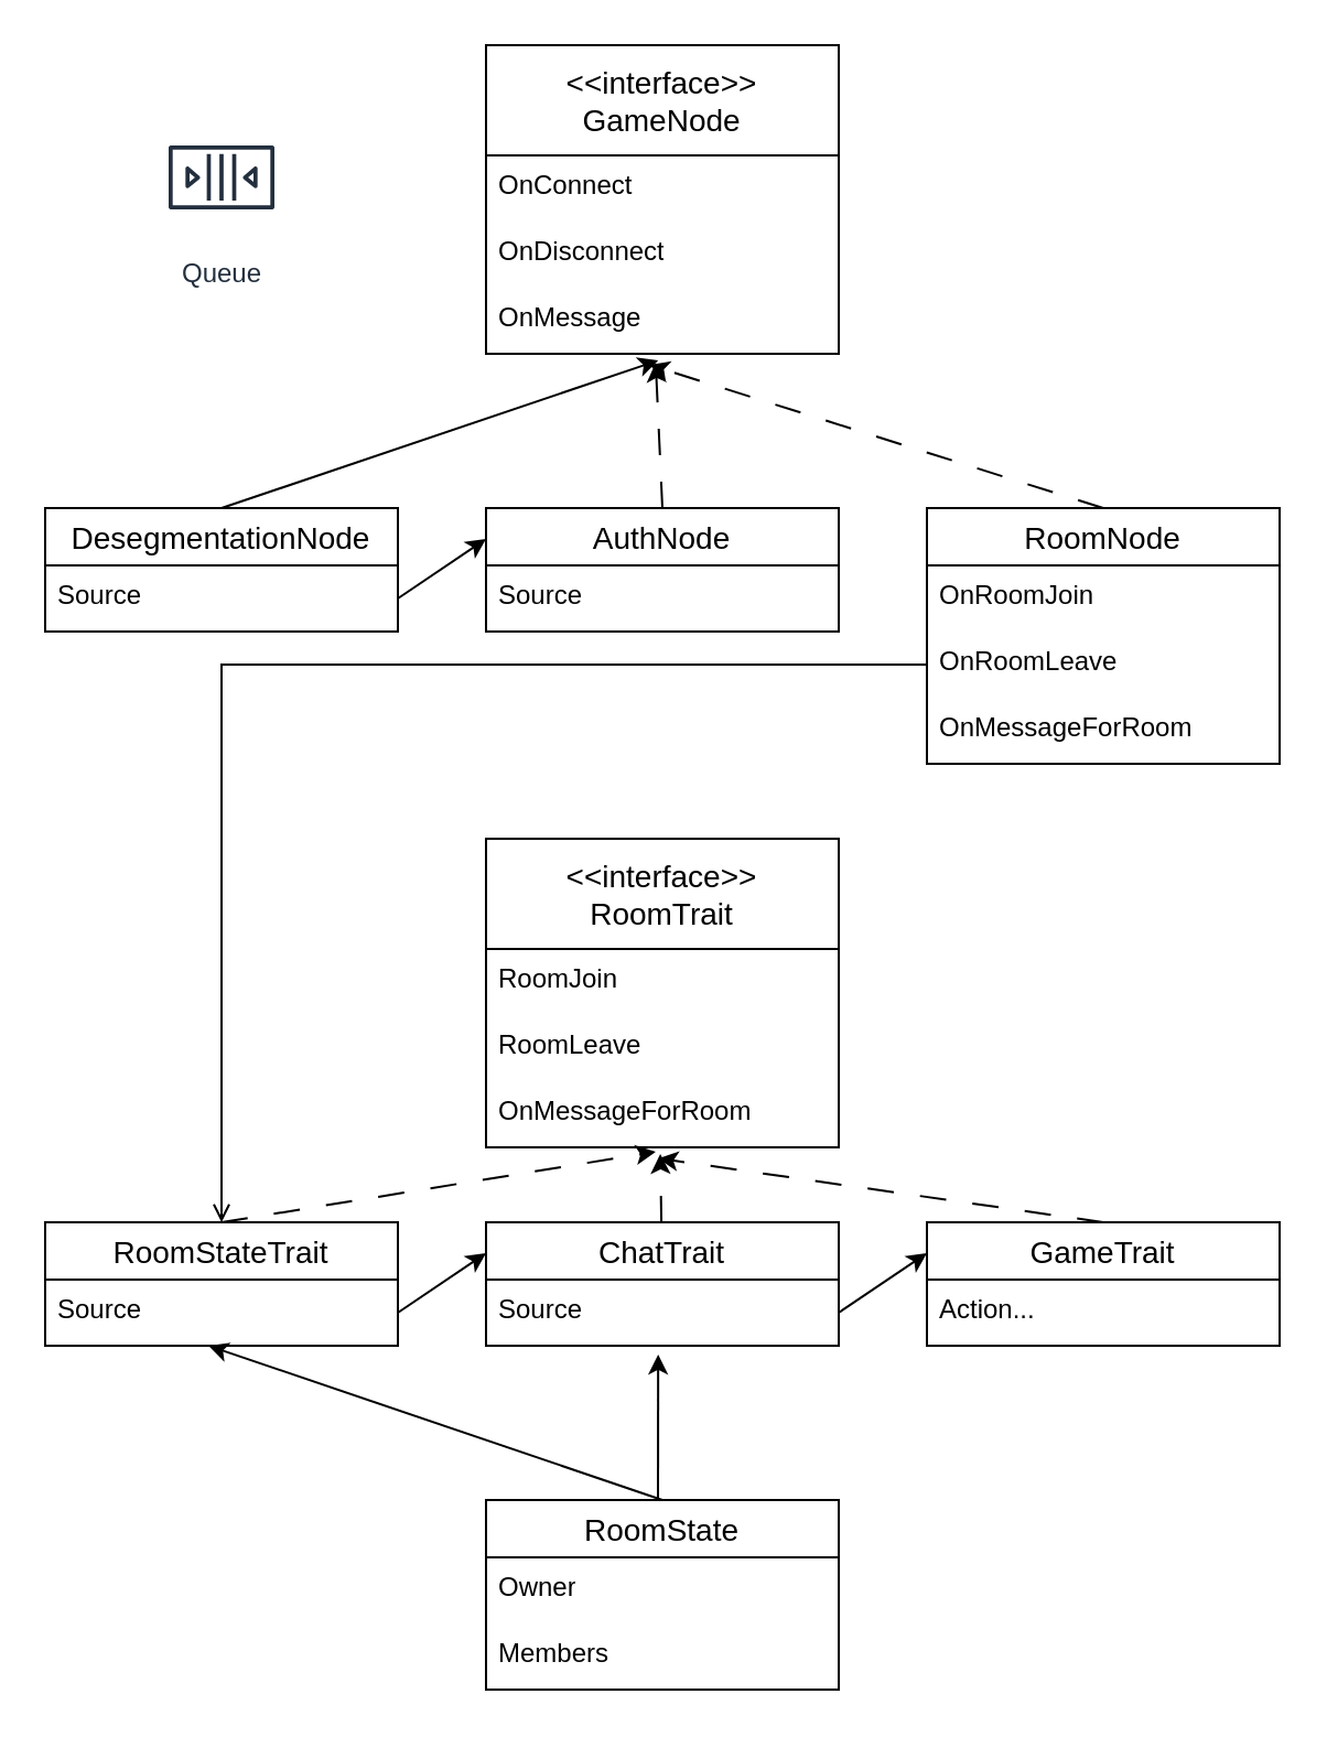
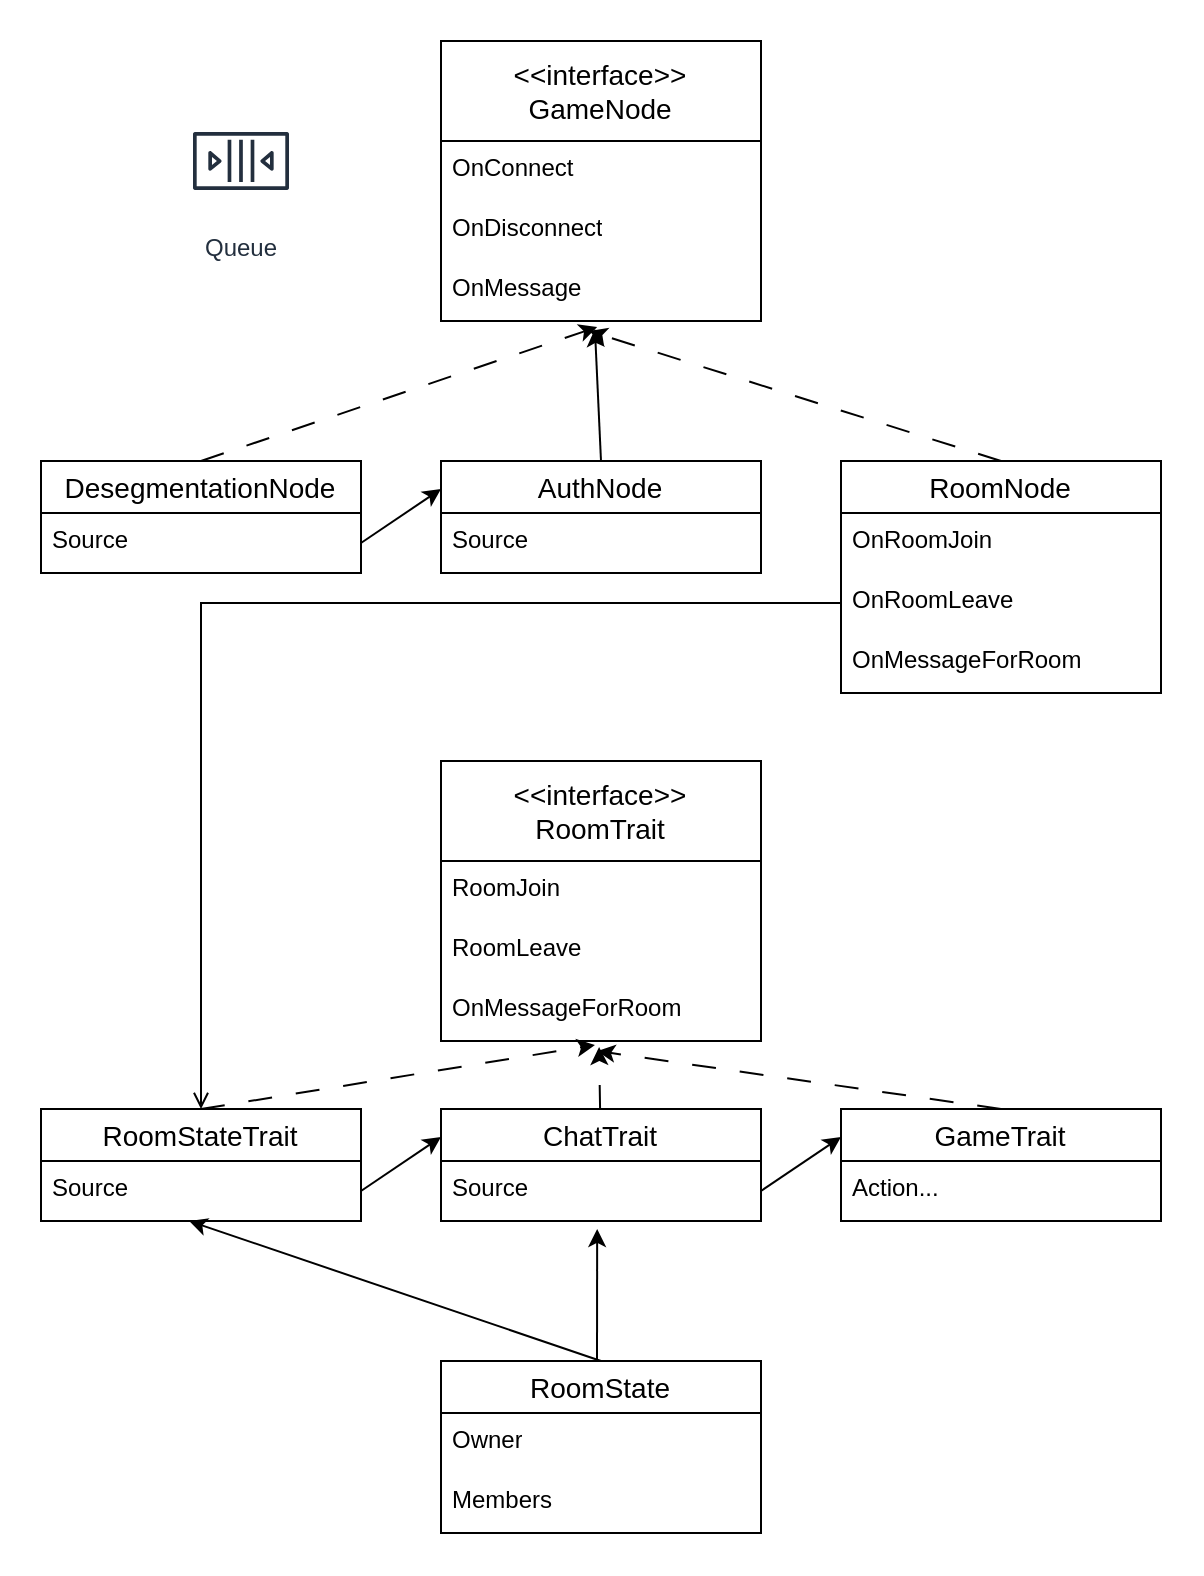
  <mxCell id="0" />
  <mxCell id="1" parent="0" />
- <mxCell id="2" value="Queue" style="sketch=0;outlineConnect=0;fontColor=#232F3E;gradientColor=none;strokeColor=#232F3E;fillColor=#ffffff;dashed=0;verticalLabelPosition=bottom;verticalAlign=top;align=center;html=1;fontSize=12;fontStyle=0;aspect=fixed;shape=mxgraph.aws4.resourceIcon;resIcon=mxgraph.aws4.queue;" vertex="1" parent="1"><mxGeometry x="70" y="50" width="60" height="60" as="geometry" /></mxCell>
+ <mxCell id="2" value="Queue" style="sketch=0;outlineConnect=0;fontColor=#232F3E;gradientColor=none;strokeColor=#232F3E;fillColor=#ffffff;dashed=0;verticalLabelPosition=bottom;verticalAlign=top;align=center;html=1;fontSize=12;fontStyle=0;aspect=fixed;shape=mxgraph.aws4.resourceIcon;resIcon=mxgraph.aws4.queue;" vertex="1" parent="1"><mxGeometry x="90" y="50" width="60" height="60" as="geometry" /></mxCell>
  <mxCell id="3" value="&lt;&lt;interface&gt;&gt;&#10;GameNode" style="swimlane;fontStyle=0;childLayout=stackLayout;horizontal=1;startSize=50;horizontalStack=0;resizeParent=1;resizeParentMax=0;resizeLast=0;collapsible=1;marginBottom=0;align=center;fontSize=14;" vertex="1" parent="1"><mxGeometry x="220" y="20" width="160" height="140" as="geometry" /></mxCell>
  <mxCell id="4" value="OnConnect" style="text;strokeColor=none;fillColor=none;spacingLeft=4;spacingRight=4;overflow=hidden;rotatable=0;points=[[0,0.5],[1,0.5]];portConstraint=eastwest;fontSize=12;whiteSpace=wrap;html=1;" vertex="1" parent="3"><mxGeometry y="50" width="160" height="30" as="geometry" /></mxCell>
  <mxCell id="5" value="OnDisconnect" style="text;strokeColor=none;fillColor=none;spacingLeft=4;spacingRight=4;overflow=hidden;rotatable=0;points=[[0,0.5],[1,0.5]];portConstraint=eastwest;fontSize=12;whiteSpace=wrap;html=1;" vertex="1" parent="3"><mxGeometry y="80" width="160" height="30" as="geometry" /></mxCell>
  <mxCell id="6" value="OnMessage" style="text;strokeColor=none;fillColor=none;spacingLeft=4;spacingRight=4;overflow=hidden;rotatable=0;points=[[0,0.5],[1,0.5]];portConstraint=eastwest;fontSize=12;whiteSpace=wrap;html=1;" vertex="1" parent="3"><mxGeometry y="110" width="160" height="30" as="geometry" /></mxCell>
  <mxCell id="7" value="DesegmentationNode" style="swimlane;fontStyle=0;childLayout=stackLayout;horizontal=1;startSize=26;horizontalStack=0;resizeParent=1;resizeParentMax=0;resizeLast=0;collapsible=1;marginBottom=0;align=center;fontSize=14;" vertex="1" parent="1"><mxGeometry x="20" y="230" width="160" height="56" as="geometry" /></mxCell>
  <mxCell id="8" value="Source" style="text;strokeColor=none;fillColor=none;spacingLeft=4;spacingRight=4;overflow=hidden;rotatable=0;points=[[0,0.5],[1,0.5]];portConstraint=eastwest;fontSize=12;whiteSpace=wrap;html=1;" vertex="1" parent="7"><mxGeometry y="26" width="160" height="30" as="geometry" /></mxCell>
- <mxCell id="9" value="" style="endArrow=classic;html=1;rounded=0;dashed=0;dashPattern=12 12;exitX=0.5;exitY=0;exitDx=0;exitDy=0;entryX=0.488;entryY=1.1;entryDx=0;entryDy=0;entryPerimeter=0;" edge="1" parent="1" source="7" target="6"><mxGeometry width="50" height="50" relative="1" as="geometry"><mxPoint x="610" y="530" as="sourcePoint" /><mxPoint x="660" y="480" as="targetPoint" /></mxGeometry></mxCell>
+ <mxCell id="9" value="" style="endArrow=classic;html=1;rounded=0;dashed=1;dashPattern=12 12;exitX=0.5;exitY=0;exitDx=0;exitDy=0;entryX=0.488;entryY=1.1;entryDx=0;entryDy=0;entryPerimeter=0;" edge="1" parent="1" source="7" target="6"><mxGeometry width="50" height="50" relative="1" as="geometry"><mxPoint x="610" y="530" as="sourcePoint" /><mxPoint x="660" y="480" as="targetPoint" /></mxGeometry></mxCell>
  <mxCell id="10" value="AuthNode" style="swimlane;fontStyle=0;childLayout=stackLayout;horizontal=1;startSize=26;horizontalStack=0;resizeParent=1;resizeParentMax=0;resizeLast=0;collapsible=1;marginBottom=0;align=center;fontSize=14;" vertex="1" parent="1"><mxGeometry x="220" y="230" width="160" height="56" as="geometry" /></mxCell>
  <mxCell id="11" value="Source" style="text;strokeColor=none;fillColor=none;spacingLeft=4;spacingRight=4;overflow=hidden;rotatable=0;points=[[0,0.5],[1,0.5]];portConstraint=eastwest;fontSize=12;whiteSpace=wrap;html=1;" vertex="1" parent="10"><mxGeometry y="26" width="160" height="30" as="geometry" /></mxCell>
- <mxCell id="12" value="" style="endArrow=classic;html=1;rounded=0;dashed=1;dashPattern=12 12;exitX=0.5;exitY=0;exitDx=0;exitDy=0;entryX=0.481;entryY=1.133;entryDx=0;entryDy=0;entryPerimeter=0;" edge="1" parent="1" source="10" target="6"><mxGeometry width="50" height="50" relative="1" as="geometry"><mxPoint x="110" y="240" as="sourcePoint" /><mxPoint x="300" y="170" as="targetPoint" /></mxGeometry></mxCell>
+ <mxCell id="12" value="" style="endArrow=classic;html=1;rounded=0;dashed=0;dashPattern=12 12;exitX=0.5;exitY=0;exitDx=0;exitDy=0;entryX=0.481;entryY=1.133;entryDx=0;entryDy=0;entryPerimeter=0;" edge="1" parent="1" source="10" target="6"><mxGeometry width="50" height="50" relative="1" as="geometry"><mxPoint x="110" y="240" as="sourcePoint" /><mxPoint x="300" y="170" as="targetPoint" /></mxGeometry></mxCell>
  <mxCell id="13" value="" style="endArrow=classic;html=1;rounded=0;entryX=0;entryY=0.25;entryDx=0;entryDy=0;exitX=1;exitY=0.5;exitDx=0;exitDy=0;" edge="1" parent="1" source="8" target="10"><mxGeometry width="50" height="50" relative="1" as="geometry"><mxPoint x="130" y="370" as="sourcePoint" /><mxPoint x="180" y="320" as="targetPoint" /></mxGeometry></mxCell>
  <mxCell id="14" value="RoomNode" style="swimlane;fontStyle=0;childLayout=stackLayout;horizontal=1;startSize=26;horizontalStack=0;resizeParent=1;resizeParentMax=0;resizeLast=0;collapsible=1;marginBottom=0;align=center;fontSize=14;" vertex="1" parent="1"><mxGeometry x="420" y="230" width="160" height="116" as="geometry"><mxRectangle x="500" y="490" width="110" height="30" as="alternateBounds" /></mxGeometry></mxCell>
  <mxCell id="15" value="OnRoomJoin" style="text;strokeColor=none;fillColor=none;spacingLeft=4;spacingRight=4;overflow=hidden;rotatable=0;points=[[0,0.5],[1,0.5]];portConstraint=eastwest;fontSize=12;whiteSpace=wrap;html=1;" vertex="1" parent="14"><mxGeometry y="26" width="160" height="30" as="geometry" /></mxCell>
  <mxCell id="16" value="OnRoomLeave" style="text;strokeColor=none;fillColor=none;spacingLeft=4;spacingRight=4;overflow=hidden;rotatable=0;points=[[0,0.5],[1,0.5]];portConstraint=eastwest;fontSize=12;whiteSpace=wrap;html=1;" vertex="1" parent="14"><mxGeometry y="56" width="160" height="30" as="geometry" /></mxCell>
  <mxCell id="17" value="OnMessageForRoom" style="text;strokeColor=none;fillColor=none;spacingLeft=4;spacingRight=4;overflow=hidden;rotatable=0;points=[[0,0.5],[1,0.5]];portConstraint=eastwest;fontSize=12;whiteSpace=wrap;html=1;" vertex="1" parent="14"><mxGeometry y="86" width="160" height="30" as="geometry" /></mxCell>
  <mxCell id="18" value="" style="endArrow=classic;html=1;rounded=0;dashed=1;dashPattern=12 12;exitX=0.5;exitY=0;exitDx=0;exitDy=0;entryX=0.463;entryY=1.167;entryDx=0;entryDy=0;entryPerimeter=0;" edge="1" parent="1" source="14" target="6"><mxGeometry width="50" height="50" relative="1" as="geometry"><mxPoint x="310" y="240" as="sourcePoint" /><mxPoint x="307" y="174" as="targetPoint" /></mxGeometry></mxCell>
  <mxCell id="19" value="&lt;&lt;interface&gt;&gt;&#10;RoomTrait" style="swimlane;fontStyle=0;childLayout=stackLayout;horizontal=1;startSize=50;horizontalStack=0;resizeParent=1;resizeParentMax=0;resizeLast=0;collapsible=1;marginBottom=0;align=center;fontSize=14;" vertex="1" parent="1"><mxGeometry x="220" y="380" width="160" height="140" as="geometry" /></mxCell>
  <mxCell id="20" value="RoomJoin" style="text;strokeColor=none;fillColor=none;spacingLeft=4;spacingRight=4;overflow=hidden;rotatable=0;points=[[0,0.5],[1,0.5]];portConstraint=eastwest;fontSize=12;whiteSpace=wrap;html=1;" vertex="1" parent="19"><mxGeometry y="50" width="160" height="30" as="geometry" /></mxCell>
  <mxCell id="21" value="RoomLeave" style="text;strokeColor=none;fillColor=none;spacingLeft=4;spacingRight=4;overflow=hidden;rotatable=0;points=[[0,0.5],[1,0.5]];portConstraint=eastwest;fontSize=12;whiteSpace=wrap;html=1;" vertex="1" parent="19"><mxGeometry y="80" width="160" height="30" as="geometry" /></mxCell>
  <mxCell id="22" value="OnMessageForRoom" style="text;strokeColor=none;fillColor=none;spacingLeft=4;spacingRight=4;overflow=hidden;rotatable=0;points=[[0,0.5],[1,0.5]];portConstraint=eastwest;fontSize=12;whiteSpace=wrap;html=1;" vertex="1" parent="19"><mxGeometry y="110" width="160" height="30" as="geometry" /></mxCell>
  <mxCell id="23" value="" style="endArrow=classic;html=1;rounded=0;dashed=1;dashPattern=12 12;entryX=0.494;entryY=1.1;entryDx=0;entryDy=0;entryPerimeter=0;" edge="1" parent="1" source="24" target="22"><mxGeometry width="50" height="50" relative="1" as="geometry"><mxPoint x="182" y="651" as="sourcePoint" /><mxPoint x="380" y="584" as="targetPoint" /></mxGeometry></mxCell>
  <mxCell id="24" value="ChatTrait" style="swimlane;fontStyle=0;childLayout=stackLayout;horizontal=1;startSize=26;horizontalStack=0;resizeParent=1;resizeParentMax=0;resizeLast=0;collapsible=1;marginBottom=0;align=center;fontSize=14;" vertex="1" parent="1"><mxGeometry x="220" y="554" width="160" height="56" as="geometry" /></mxCell>
  <mxCell id="25" value="Source" style="text;strokeColor=none;fillColor=none;spacingLeft=4;spacingRight=4;overflow=hidden;rotatable=0;points=[[0,0.5],[1,0.5]];portConstraint=eastwest;fontSize=12;whiteSpace=wrap;html=1;" vertex="1" parent="24"><mxGeometry y="26" width="160" height="30" as="geometry" /></mxCell>
  <mxCell id="26" value="GameTrait" style="swimlane;fontStyle=0;childLayout=stackLayout;horizontal=1;startSize=26;horizontalStack=0;resizeParent=1;resizeParentMax=0;resizeLast=0;collapsible=1;marginBottom=0;align=center;fontSize=14;" vertex="1" parent="1"><mxGeometry x="420" y="554" width="160" height="56" as="geometry" /></mxCell>
  <mxCell id="27" value="Action..." style="text;strokeColor=none;fillColor=none;spacingLeft=4;spacingRight=4;overflow=hidden;rotatable=0;points=[[0,0.5],[1,0.5]];portConstraint=eastwest;fontSize=12;whiteSpace=wrap;html=1;" vertex="1" parent="26"><mxGeometry y="26" width="160" height="30" as="geometry" /></mxCell>
  <mxCell id="28" value="" style="endArrow=classic;html=1;rounded=0;dashed=1;dashPattern=12 12;exitX=0.5;exitY=0;exitDx=0;exitDy=0;entryX=0.488;entryY=1.167;entryDx=0;entryDy=0;entryPerimeter=0;" edge="1" parent="1" source="26" target="22"><mxGeometry width="50" height="50" relative="1" as="geometry"><mxPoint x="310" y="564" as="sourcePoint" /><mxPoint x="300" y="524" as="targetPoint" /></mxGeometry></mxCell>
  <mxCell id="29" value="" style="endArrow=classic;html=1;rounded=0;entryX=0;entryY=0.25;entryDx=0;entryDy=0;exitX=1;exitY=0.5;exitDx=0;exitDy=0;" edge="1" parent="1" source="25" target="26"><mxGeometry width="50" height="50" relative="1" as="geometry"><mxPoint x="390" y="295" as="sourcePoint" /><mxPoint x="430" y="268" as="targetPoint" /></mxGeometry></mxCell>
  <mxCell id="30" value="RoomStateTrait" style="swimlane;fontStyle=0;childLayout=stackLayout;horizontal=1;startSize=26;horizontalStack=0;resizeParent=1;resizeParentMax=0;resizeLast=0;collapsible=1;marginBottom=0;align=center;fontSize=14;" vertex="1" parent="1"><mxGeometry x="20" y="554" width="160" height="56" as="geometry" /></mxCell>
  <mxCell id="31" value="Source" style="text;strokeColor=none;fillColor=none;spacingLeft=4;spacingRight=4;overflow=hidden;rotatable=0;points=[[0,0.5],[1,0.5]];portConstraint=eastwest;fontSize=12;whiteSpace=wrap;html=1;" vertex="1" parent="30"><mxGeometry y="26" width="160" height="30" as="geometry" /></mxCell>
  <mxCell id="32" value="" style="endArrow=classic;html=1;rounded=0;entryX=0;entryY=0.25;entryDx=0;entryDy=0;exitX=1;exitY=0.5;exitDx=0;exitDy=0;" edge="1" parent="1" source="31" target="24"><mxGeometry width="50" height="50" relative="1" as="geometry"><mxPoint x="390" y="605" as="sourcePoint" /><mxPoint x="430" y="578" as="targetPoint" /></mxGeometry></mxCell>
  <mxCell id="33" value="" style="endArrow=classic;html=1;rounded=0;dashed=1;dashPattern=12 12;entryX=0.481;entryY=1.067;entryDx=0;entryDy=0;entryPerimeter=0;exitX=0.5;exitY=0;exitDx=0;exitDy=0;" edge="1" parent="1" source="30" target="22"><mxGeometry width="50" height="50" relative="1" as="geometry"><mxPoint x="310" y="564" as="sourcePoint" /><mxPoint x="309" y="513" as="targetPoint" /></mxGeometry></mxCell>
  <mxCell id="34" style="edgeStyle=orthogonalEdgeStyle;rounded=0;orthogonalLoop=1;jettySize=auto;html=1;entryX=0.5;entryY=0;entryDx=0;entryDy=0;endArrow=open;" edge="1" parent="1" source="16" target="30"><mxGeometry relative="1" as="geometry" /></mxCell>
  <mxCell id="35" value="RoomState" style="swimlane;fontStyle=0;childLayout=stackLayout;horizontal=1;startSize=26;horizontalStack=0;resizeParent=1;resizeParentMax=0;resizeLast=0;collapsible=1;marginBottom=0;align=center;fontSize=14;" vertex="1" parent="1"><mxGeometry x="220" y="680" width="160" height="86" as="geometry" /></mxCell>
  <mxCell id="36" value="Owner" style="text;strokeColor=none;fillColor=none;spacingLeft=4;spacingRight=4;overflow=hidden;rotatable=0;points=[[0,0.5],[1,0.5]];portConstraint=eastwest;fontSize=12;whiteSpace=wrap;html=1;" vertex="1" parent="35"><mxGeometry y="26" width="160" height="30" as="geometry" /></mxCell>
  <mxCell id="37" value="Members" style="text;strokeColor=none;fillColor=none;spacingLeft=4;spacingRight=4;overflow=hidden;rotatable=0;points=[[0,0.5],[1,0.5]];portConstraint=eastwest;fontSize=12;whiteSpace=wrap;html=1;" vertex="1" parent="35"><mxGeometry y="56" width="160" height="30" as="geometry" /></mxCell>
  <mxCell id="38" value="" style="endArrow=classic;html=1;rounded=0;entryX=0.463;entryY=1;entryDx=0;entryDy=0;entryPerimeter=0;exitX=0.5;exitY=0;exitDx=0;exitDy=0;" edge="1" parent="1" source="35" target="31"><mxGeometry width="50" height="50" relative="1" as="geometry"><mxPoint x="310" y="390" as="sourcePoint" /><mxPoint x="360" y="340" as="targetPoint" /></mxGeometry></mxCell>
  <mxCell id="39" value="" style="endArrow=classic;html=1;rounded=0;entryX=0.488;entryY=1.133;entryDx=0;entryDy=0;entryPerimeter=0;" edge="1" parent="1" target="25"><mxGeometry width="50" height="50" relative="1" as="geometry"><mxPoint x="298" y="680" as="sourcePoint" /><mxPoint x="512" y="622" as="targetPoint" /></mxGeometry></mxCell>
